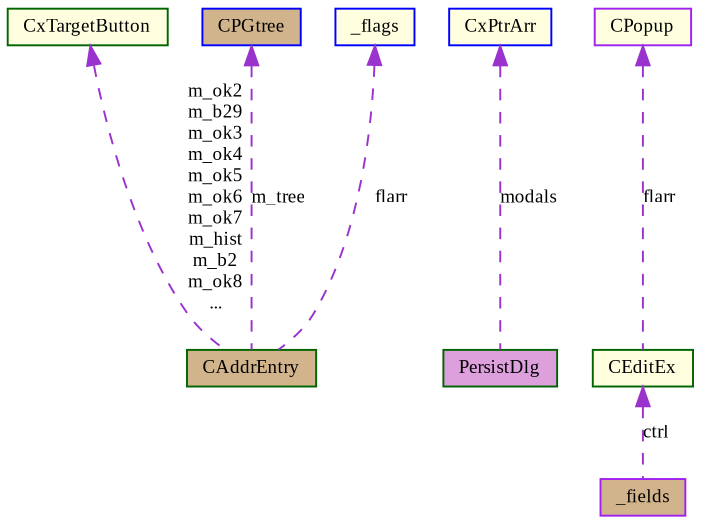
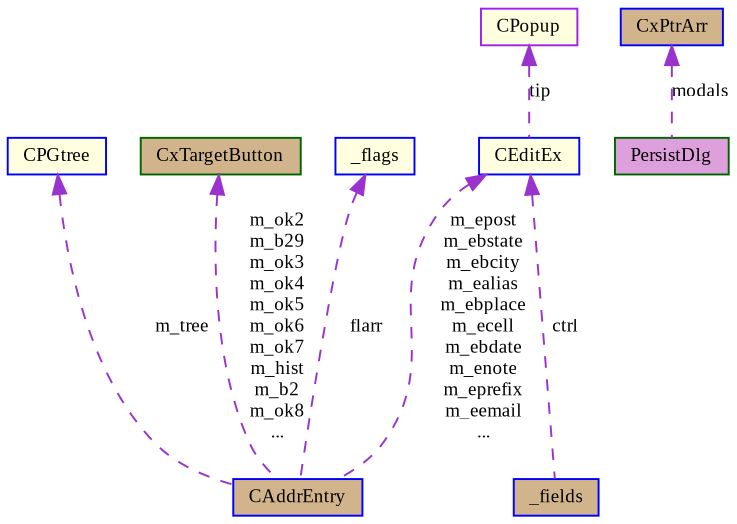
  digraph {
    fontname="Liberation Serif"
    node [color=darkgreen fillcolor=lightyellow fontname="Liberation Serif" fontsize=10 shape=record style=filled]
    edge [color=darkorchid3 dir=back fontname="Liberation Serif" fontsize=10 labelfontname=FreeSans labelfontsize=10 style=dashed]
-   n1 [fillcolor=tan fontcolor=black height=0.2 label=CAddrEntry width=0.4]
+   n1 [color=blue fillcolor=tan fontcolor=black height=0.2 label=CAddrEntry width=0.4]
    n2 [fillcolor=plum height=0.2 label=PersistDlg width=0.4]
-   n3 [color=blue height=0.2 label=CxPtrArr width=0.4]
-   n4 [height=0.2 label=CxTargetButton width=0.4]
-   n5 [color=blue fillcolor=tan height=0.2 label=CPGtree width=0.4]
-   n6 [color=purple fillcolor=tan height=0.2 label=_fields width=0.4]
-   n7 [height=0.2 label=CEditEx width=0.4]
+   n3 [color=blue fillcolor=tan height=0.2 label=CxPtrArr width=0.4]
+   n4 [fillcolor=tan height=0.2 label=CxTargetButton width=0.4]
+   n5 [color=blue height=0.2 label=CPGtree width=0.4]
+   n6 [color=blue fillcolor=tan height=0.2 label=_fields width=0.4]
+   n7 [color=blue height=0.2 label=CEditEx width=0.4]
    n8 [color=purple height=0.2 label=CPopup width=0.4]
    n9 [color=blue height=0.2 label=_flags width=0.4]
    n3 -> n2 [label=modals]
    n4 -> n1 [label="m_ok2\nm_b29\nm_ok3\nm_ok4\nm_ok5\nm_ok6\nm_ok7\nm_hist\nm_b2\nm_ok8\n..."]
    n5 -> n1 [label=m_tree]
+   n7 -> n1 [label="m_epost\nm_ebstate\nm_ebcity\nm_ealias\nm_ebplace\nm_ecell\nm_ebdate\nm_enote\nm_eprefix\nm_eemail\n..."]
    n7 -> n6 [label=ctrl]
-   n8 -> n7 [label=flarr]
+   n8 -> n7 [label=tip]
    n9 -> n1 [label=flarr]
  }
